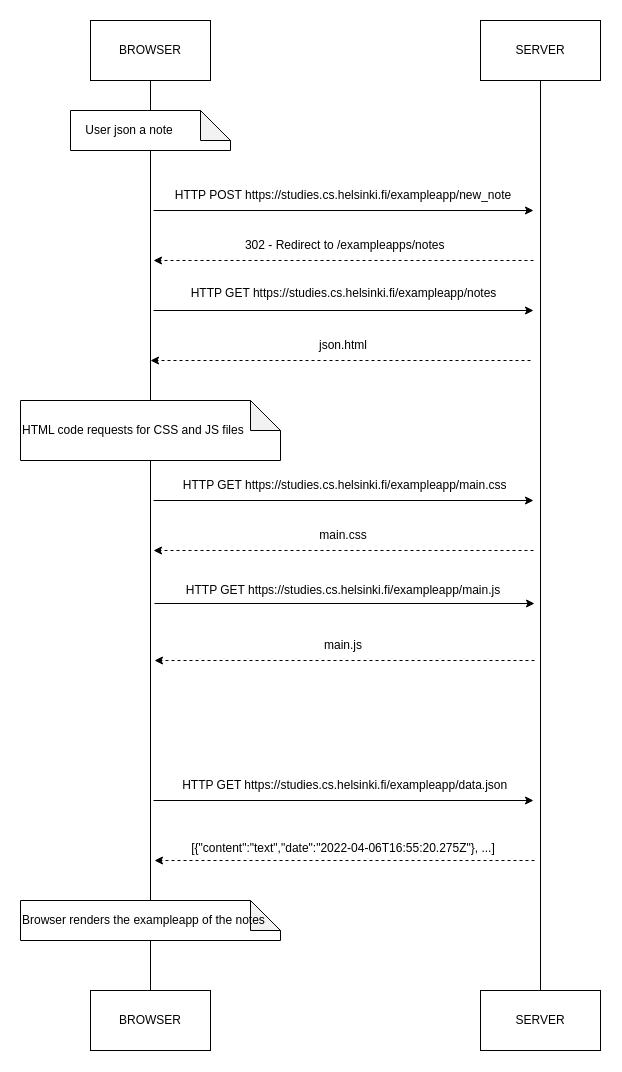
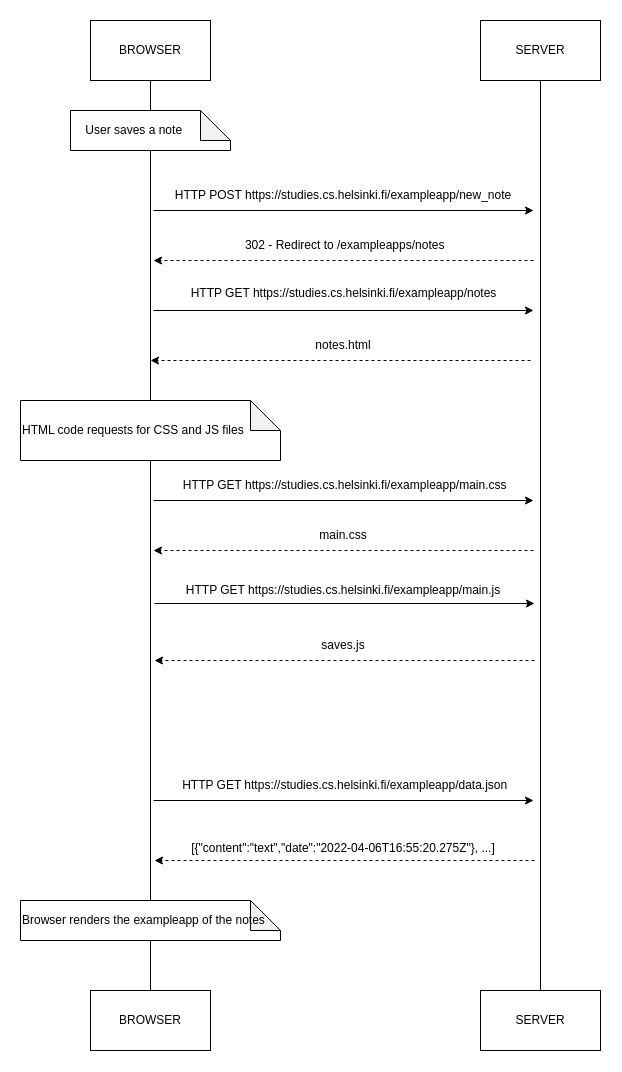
  <mxCell id="0" />
  <mxCell id="1" parent="0" />
  <mxCell id="2" value="BROWSER" style="rounded=0;whiteSpace=wrap;html=1;" vertex="1" parent="1"><mxGeometry x="90" width="120" height="60" as="geometry" y="20" /></mxCell>
  <mxCell id="3" value="BROWSER" style="rounded=0;whiteSpace=wrap;html=1;" vertex="1" parent="1"><mxGeometry x="90" y="990" width="120" height="60" as="geometry" /></mxCell>
  <mxCell id="4" value="SERVER" style="rounded=0;whiteSpace=wrap;html=1;" vertex="1" parent="1"><mxGeometry x="480" y="990" width="120" height="60" as="geometry" /></mxCell>
  <mxCell id="5" value="SERVER" style="rounded=0;whiteSpace=wrap;html=1;" vertex="1" parent="1"><mxGeometry x="480" width="120" height="60" as="geometry" y="20" /></mxCell>
  <mxCell id="6" value="" style="endArrow=none;html=1;rounded=0;entryX=0.5;entryY=1;entryDx=0;entryDy=0;exitX=0.5;exitY=0;exitDx=0;exitDy=0;" edge="1" parent="1" source="9" target="2"><mxGeometry width="50" height="50" relative="1" as="geometry"><mxPoint x="150" y="620" as="sourcePoint" /><mxPoint x="320" y="190" as="targetPoint" /></mxGeometry></mxCell>
  <mxCell id="7" value="" style="endArrow=none;html=1;rounded=0;entryX=0.5;entryY=1;entryDx=0;entryDy=0;exitX=0.5;exitY=0;exitDx=0;exitDy=0;" edge="1" parent="1" source="4" target="5"><mxGeometry width="50" height="50" relative="1" as="geometry"><mxPoint x="529.29" y="460" as="sourcePoint" /><mxPoint x="529.29" y="90" as="targetPoint" /></mxGeometry></mxCell>
  <mxCell id="8" value="" style="endArrow=none;html=1;rounded=0;entryX=0.5;entryY=1;entryDx=0;entryDy=0;exitX=0.5;exitY=0;exitDx=0;exitDy=0;" edge="1" parent="1" source="3" target="9"><mxGeometry width="50" height="50" relative="1" as="geometry"><mxPoint x="150" y="450" as="sourcePoint" /><mxPoint x="150" y="80" as="targetPoint" /></mxGeometry></mxCell>
- <mxCell id="9" value="&amp;nbsp; &amp;nbsp; User json a note" style="shape=note;whiteSpace=wrap;html=1;backgroundOutline=1;darkOpacity=0.05;align=left;" vertex="1" parent="1"><mxGeometry x="70" y="110" width="160" height="40" as="geometry" /></mxCell>
+ <mxCell id="9" value="&amp;nbsp; &amp;nbsp; User saves a note" style="shape=note;whiteSpace=wrap;html=1;backgroundOutline=1;darkOpacity=0.05;align=left;" vertex="1" parent="1"><mxGeometry x="70" y="110" width="160" height="40" as="geometry" /></mxCell>
  <mxCell id="10" value="HTML code requests for CSS and JS files" style="shape=note;whiteSpace=wrap;html=1;backgroundOutline=1;darkOpacity=0.05;align=left;" vertex="1" parent="1"><mxGeometry x="20" y="400" width="260" height="60" as="geometry" /></mxCell>
  <mxCell id="11" value="Browser renders the exampleapp of the notes" style="shape=note;whiteSpace=wrap;html=1;backgroundOutline=1;darkOpacity=0.05;align=left;" vertex="1" parent="1"><mxGeometry x="20" y="900" width="260" height="40" as="geometry" /></mxCell>
  <mxCell id="12" value="" style="endArrow=classic;html=1;rounded=0;dashed=1;" edge="1" parent="1"><mxGeometry width="50" height="50" relative="1" as="geometry"><mxPoint x="533" y="260" as="sourcePoint" /><mxPoint x="153" y="260" as="targetPoint" /></mxGeometry></mxCell>
  <mxCell id="13" value="" style="endArrow=classic;html=1;rounded=0;" edge="1" parent="1"><mxGeometry width="50" height="50" relative="1" as="geometry"><mxPoint x="153" y="210" as="sourcePoint" /><mxPoint x="533" y="210" as="targetPoint" /></mxGeometry></mxCell>
  <mxCell id="14" value="HTTP POST https://studies.cs.helsinki.fi/exampleapp/new_note" style="text;html=1;strokeColor=none;fillColor=none;align=center;verticalAlign=middle;whiteSpace=wrap;rounded=0;" vertex="1" parent="1"><mxGeometry x="163" y="180" width="360" height="30" as="geometry" /></mxCell>
  <mxCell id="15" value="&lt;div&gt;&amp;nbsp;302 - Redirect to /exampleapps/notes&lt;br&gt;&lt;/div&gt;" style="text;html=1;strokeColor=none;fillColor=none;align=center;verticalAlign=middle;whiteSpace=wrap;rounded=0;" vertex="1" parent="1"><mxGeometry x="163" y="230" width="360" height="30" as="geometry" /></mxCell>
  <mxCell id="16" value="" style="endArrow=classic;html=1;rounded=0;" edge="1" parent="1"><mxGeometry width="50" height="50" relative="1" as="geometry"><mxPoint x="153" y="310" as="sourcePoint" /><mxPoint x="533" y="310" as="targetPoint" /></mxGeometry></mxCell>
  <mxCell id="17" value="" style="endArrow=classic;html=1;rounded=0;" edge="1" parent="1"><mxGeometry width="50" height="50" relative="1" as="geometry"><mxPoint x="153" y="500" as="sourcePoint" /><mxPoint x="533" y="500" as="targetPoint" /></mxGeometry></mxCell>
  <mxCell id="18" value="" style="endArrow=classic;html=1;rounded=0;" edge="1" parent="1"><mxGeometry width="50" height="50" relative="1" as="geometry"><mxPoint x="154" y="603" as="sourcePoint" /><mxPoint x="534" y="603" as="targetPoint" /></mxGeometry></mxCell>
  <mxCell id="19" value="HTTP GET https://studies.cs.helsinki.fi/exampleapp/notes" style="text;html=1;align=center;verticalAlign=middle;resizable=0;points=[];autosize=1;strokeColor=none;fillColor=none;" vertex="1" parent="1"><mxGeometry x="178" y="278" width="330" height="30" as="geometry" /></mxCell>
  <mxCell id="20" value="" style="endArrow=classic;html=1;rounded=0;dashed=1;" edge="1" parent="1"><mxGeometry width="50" height="50" relative="1" as="geometry"><mxPoint x="530" y="360" as="sourcePoint" /><mxPoint x="150" y="360" as="targetPoint" /></mxGeometry></mxCell>
- <mxCell id="21" value="json.html" style="text;html=1;strokeColor=none;fillColor=none;align=center;verticalAlign=middle;whiteSpace=wrap;rounded=0;" vertex="1" parent="1"><mxGeometry x="163" y="330" width="360" height="30" as="geometry" /></mxCell>
+ <mxCell id="21" value="notes.html" style="text;html=1;strokeColor=none;fillColor=none;align=center;verticalAlign=middle;whiteSpace=wrap;rounded=0;" vertex="1" parent="1"><mxGeometry x="163" y="330" width="360" height="30" as="geometry" /></mxCell>
  <mxCell id="22" value="&amp;nbsp;HTTP GET https://studies.cs.helsinki.fi/exampleapp/main.css" style="text;html=1;strokeColor=none;fillColor=none;align=center;verticalAlign=middle;whiteSpace=wrap;rounded=0;" vertex="1" parent="1"><mxGeometry x="163" y="470" width="360" height="30" as="geometry" /></mxCell>
  <mxCell id="23" value="" style="endArrow=classic;html=1;rounded=0;dashed=1;" edge="1" parent="1"><mxGeometry width="50" height="50" relative="1" as="geometry"><mxPoint x="534" y="660" as="sourcePoint" /><mxPoint x="154" y="660" as="targetPoint" /></mxGeometry></mxCell>
  <mxCell id="24" value="" style="endArrow=classic;html=1;rounded=0;dashed=1;" edge="1" parent="1"><mxGeometry width="50" height="50" relative="1" as="geometry"><mxPoint x="533" y="550" as="sourcePoint" /><mxPoint x="153" y="550" as="targetPoint" /></mxGeometry></mxCell>
  <mxCell id="25" value="" style="endArrow=classic;html=1;rounded=0;dashed=1;" edge="1" parent="1"><mxGeometry width="50" height="50" relative="1" as="geometry"><mxPoint x="534" y="860" as="sourcePoint" /><mxPoint x="154" y="860" as="targetPoint" /></mxGeometry></mxCell>
  <mxCell id="26" value="main.css" style="text;html=1;strokeColor=none;fillColor=none;align=center;verticalAlign=middle;whiteSpace=wrap;rounded=0;" vertex="1" parent="1"><mxGeometry x="163" y="520" width="360" height="30" as="geometry" /></mxCell>
  <mxCell id="27" value="HTTP GET https://studies.cs.helsinki.fi/exampleapp/main.js" style="text;html=1;strokeColor=none;fillColor=none;align=center;verticalAlign=middle;whiteSpace=wrap;rounded=0;" vertex="1" parent="1"><mxGeometry x="163" y="575" width="360" height="30" as="geometry" /></mxCell>
  <mxCell id="28" value="" style="endArrow=classic;html=1;rounded=0;" edge="1" parent="1"><mxGeometry width="50" height="50" relative="1" as="geometry"><mxPoint x="153" y="800" as="sourcePoint" /><mxPoint x="533" y="800" as="targetPoint" /></mxGeometry></mxCell>
- <mxCell id="29" value="main.js" style="text;html=1;strokeColor=none;fillColor=none;align=center;verticalAlign=middle;whiteSpace=wrap;rounded=0;" vertex="1" parent="1"><mxGeometry x="163" y="630" width="360" height="30" as="geometry" /></mxCell>
+ <mxCell id="29" value="saves.js" style="text;html=1;strokeColor=none;fillColor=none;align=center;verticalAlign=middle;whiteSpace=wrap;rounded=0;" vertex="1" parent="1"><mxGeometry x="163" y="630" width="360" height="30" as="geometry" /></mxCell>
  <mxCell id="30" value="&amp;nbsp;HTTP GET https://studies.cs.helsinki.fi/exampleapp/data.json" style="text;html=1;strokeColor=none;fillColor=none;align=center;verticalAlign=middle;whiteSpace=wrap;rounded=0;" vertex="1" parent="1"><mxGeometry x="163" y="770" width="360" height="30" as="geometry" /></mxCell>
  <mxCell id="31" value="&lt;div&gt;[{&quot;content&quot;:&quot;text&quot;,&quot;date&quot;:&quot;2022-04-06T16:55:20.275Z&quot;}, ...]&lt;/div&gt;&lt;div&gt;&lt;br&gt;&lt;/div&gt;" style="text;html=1;strokeColor=none;fillColor=none;align=center;verticalAlign=middle;whiteSpace=wrap;rounded=0;" vertex="1" parent="1"><mxGeometry x="163" y="840" width="360" height="30" as="geometry" /></mxCell>
